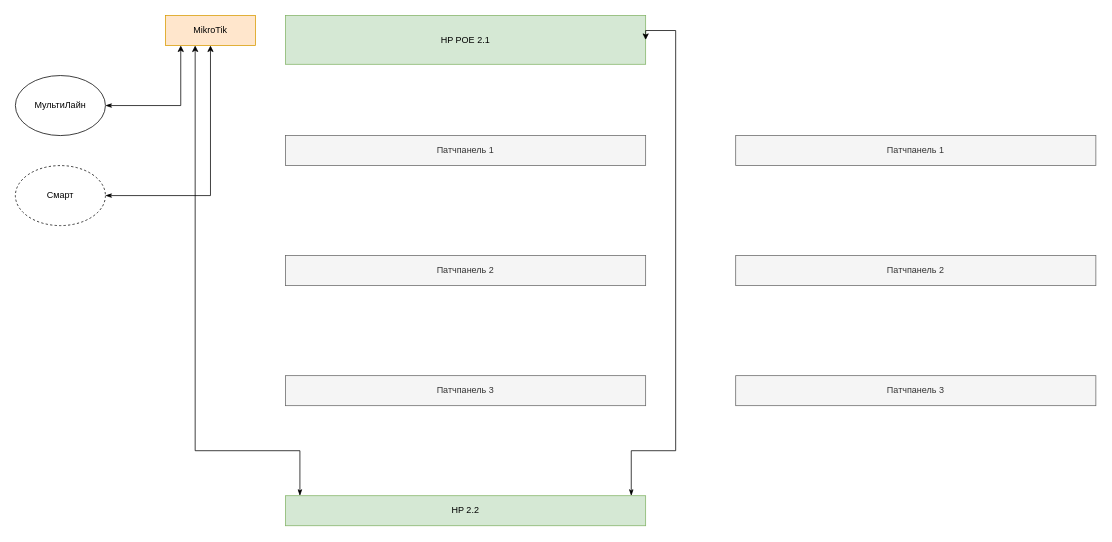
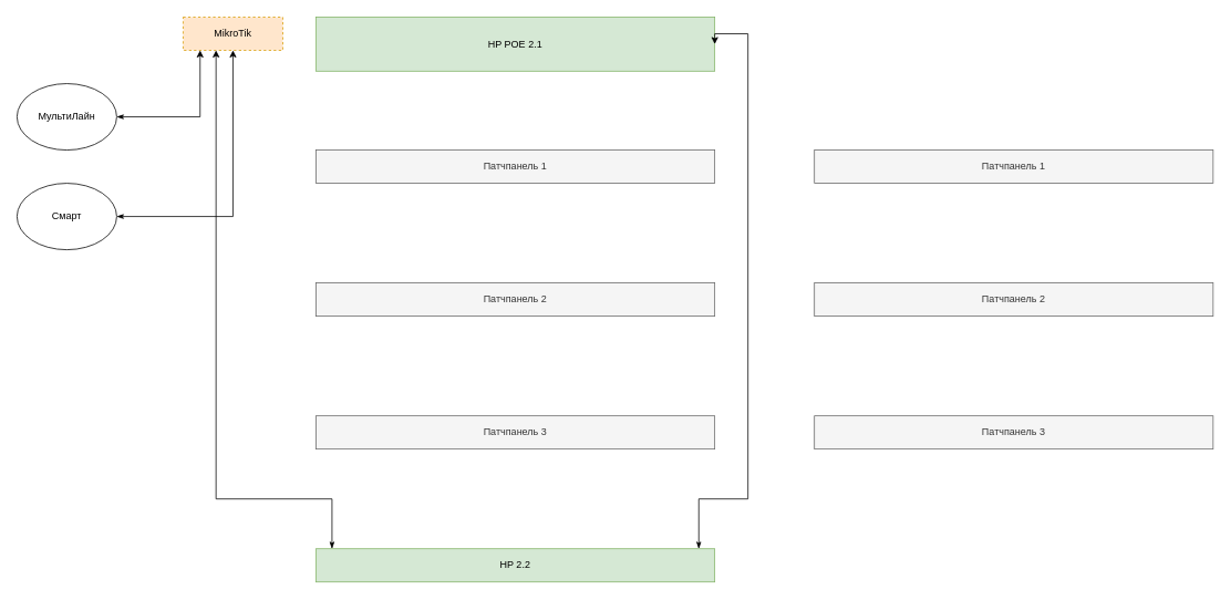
  <mxCell id="0" />
  <mxCell id="1" parent="0" />
  <mxCell id="2" value="HP POE 2.1" style="rounded=0;whiteSpace=wrap;html=1;points=[[0.08,0,0,0,0],[0.08,1,0,0,0],[0.15,0,0,0,0],[0.15,1,0,0,0],[0.23,0,0,0,0],[0.23,1,0,0,0],[0.31,0,0,0,0],[0.31,1,0,0,0],[0.38,0,0,0,0],[0.38,1,0,0,0],[0.46,0,0,0,0],[0.46,1,0,0,0],[0.54,0,0,0,0],[0.54,1,0,0,0],[0.62,0,0,0,0],[0.62,1,0,0,0],[0.69,0,0,0,0],[0.69,1,0,0,0],[0.77,0,0,0,0],[0.77,1,0,0,0],[0.85,0,0,0,0],[0.85,1,0,0,0],[0.92,0,0,0,0],[0.92,1,0,0,0],[1,0.5,0,0,0]];fillColor=#d5e8d4;strokeColor=#82b366;" vertex="1" parent="1"><mxGeometry x="380" y="20" width="480" height="65" as="geometry" /></mxCell>
  <mxCell id="3" value="Патчпанель 1" style="rounded=0;whiteSpace=wrap;html=1;points=[[0.04,0,0,0,0],[0.04,1,0,0,0],[0.08,0,0,0,0],[0.08,1,0,0,0],[0.12,0,0,0,0],[0.12,1,0,0,0],[0.16,0,0,0,0],[0.16,1,0,0,0],[0.2,0,0,0,0],[0.2,1,0,0,0],[0.24,0,0,0,0],[0.24,1,0,0,0],[0.28,0,0,0,0],[0.28,1,0,0,0],[0.32,0,0,0,0],[0.32,1,0,0,0],[0.36,0,0,0,0],[0.36,1,0,0,0],[0.4,0,0,0,0],[0.4,1,0,0,0],[0.44,0,0,0,0],[0.44,1,0,0,0],[0.48,0,0,0,0],[0.48,1,0,0,0],[0.52,0,0,0,0],[0.52,1,0,0,0],[0.56,0,0,0,0],[0.56,1,0,0,0],[0.6,0,0,0,0],[0.6,1,0,0,0],[0.64,0,0,0,0],[0.64,1,0,0,0],[0.68,0,0,0,0],[0.68,1,0,0,0],[0.72,0,0,0,0],[0.72,1,0,0,0],[0.76,0,0,0,0],[0.76,1,0,0,0],[0.8,0,0,0,0],[0.8,1,0,0,0],[0.84,0,0,0,0],[0.84,1,0,0,0],[0.88,0,0,0,0],[0.88,1,0,0,0],[0.92,0,0,0,0],[0.92,1,0,0,0],[0.96,0,0,0,0],[0.96,1,0,0,0]];fillColor=#f5f5f5;fontColor=#333333;strokeColor=#666666;" vertex="1" parent="1"><mxGeometry x="380" y="180" width="480" height="40" as="geometry" /></mxCell>
  <mxCell id="4" value="Патчпанель 2" style="rounded=0;whiteSpace=wrap;html=1;points=[[0.04,0,0,0,0],[0.04,1,0,0,0],[0.08,0,0,0,0],[0.08,1,0,0,0],[0.12,0,0,0,0],[0.12,1,0,0,0],[0.16,0,0,0,0],[0.16,1,0,0,0],[0.2,0,0,0,0],[0.2,1,0,0,0],[0.24,0,0,0,0],[0.24,1,0,0,0],[0.28,0,0,0,0],[0.28,1,0,0,0],[0.32,0,0,0,0],[0.32,1,0,0,0],[0.36,0,0,0,0],[0.36,1,0,0,0],[0.4,0,0,0,0],[0.4,1,0,0,0],[0.44,0,0,0,0],[0.44,1,0,0,0],[0.48,0,0,0,0],[0.48,1,0,0,0],[0.52,0,0,0,0],[0.52,1,0,0,0],[0.56,0,0,0,0],[0.56,1,0,0,0],[0.6,0,0,0,0],[0.6,1,0,0,0],[0.64,0,0,0,0],[0.64,1,0,0,0],[0.68,0,0,0,0],[0.68,1,0,0,0],[0.72,0,0,0,0],[0.72,1,0,0,0],[0.76,0,0,0,0],[0.76,1,0,0,0],[0.8,0,0,0,0],[0.8,1,0,0,0],[0.84,0,0,0,0],[0.84,1,0,0,0],[0.88,0,0,0,0],[0.88,1,0,0,0],[0.92,0,0,0,0],[0.92,1,0,0,0],[0.96,0,0,0,0],[0.96,1,0,0,0]];fillColor=#f5f5f5;fontColor=#333333;strokeColor=#666666;" vertex="1" parent="1"><mxGeometry x="380" y="340" width="480" height="40" as="geometry" /></mxCell>
  <mxCell id="5" value="Патчпанель 3" style="rounded=0;whiteSpace=wrap;html=1;points=[[0.04,0,0,0,0],[0.04,1,0,0,0],[0.08,0,0,0,0],[0.08,1,0,0,0],[0.12,0,0,0,0],[0.12,1,0,0,0],[0.16,0,0,0,0],[0.16,1,0,0,0],[0.2,0,0,0,0],[0.2,1,0,0,0],[0.24,0,0,0,0],[0.24,1,0,0,0],[0.28,0,0,0,0],[0.28,1,0,0,0],[0.32,0,0,0,0],[0.32,1,0,0,0],[0.36,0,0,0,0],[0.36,1,0,0,0],[0.4,0,0,0,0],[0.4,1,0,0,0],[0.44,0,0,0,0],[0.44,1,0,0,0],[0.48,0,0,0,0],[0.48,1,0,0,0],[0.52,0,0,0,0],[0.52,1,0,0,0],[0.56,0,0,0,0],[0.56,1,0,0,0],[0.6,0,0,0,0],[0.6,1,0,0,0],[0.64,0,0,0,0],[0.64,1,0,0,0],[0.68,0,0,0,0],[0.68,1,0,0,0],[0.72,0,0,0,0],[0.72,1,0,0,0],[0.76,0,0,0,0],[0.76,1,0,0,0],[0.8,0,0,0,0],[0.8,1,0,0,0],[0.84,0,0,0,0],[0.84,1,0,0,0],[0.88,0,0,0,0],[0.88,1,0,0,0],[0.92,0,0,0,0],[0.92,1,0,0,0],[0.96,0,0,0,0],[0.96,1,0,0,0]];fillColor=#f5f5f5;fontColor=#333333;strokeColor=#666666;" vertex="1" parent="1"><mxGeometry x="380" y="500" width="480" height="40" as="geometry" /></mxCell>
  <mxCell id="6" style="edgeStyle=orthogonalEdgeStyle;rounded=0;orthogonalLoop=1;jettySize=auto;html=1;exitX=0.04;exitY=0;exitDx=0;exitDy=0;exitPerimeter=0;entryX=0.33;entryY=1;entryDx=0;entryDy=0;entryPerimeter=0;startArrow=classicThin;startFill=1;" edge="1" parent="1" source="8" target="9"><mxGeometry relative="1" as="geometry"><Array as="points"><mxPoint x="399" y="600" /><mxPoint x="260" y="600" /></Array></mxGeometry></mxCell>
  <mxCell id="7" style="edgeStyle=orthogonalEdgeStyle;rounded=0;orthogonalLoop=1;jettySize=auto;html=1;exitX=0.96;exitY=0;exitDx=0;exitDy=0;exitPerimeter=0;startArrow=classicThin;startFill=1;entryX=1;entryY=0.5;entryDx=0;entryDy=0;entryPerimeter=0;" edge="1" parent="1" source="8" target="2"><mxGeometry relative="1" as="geometry"><mxPoint x="960" y="240" as="targetPoint" /><Array as="points"><mxPoint x="841" y="600" /><mxPoint x="900" y="600" /><mxPoint x="900" y="40" /></Array></mxGeometry></mxCell>
  <mxCell id="8" value="HP 2.2" style="rounded=0;whiteSpace=wrap;html=1;points=[[0.04,0,0,0,0],[0.04,1,0,0,0],[0.08,0,0,0,0],[0.08,1,0,0,0],[0.12,0,0,0,0],[0.12,1,0,0,0],[0.16,0,0,0,0],[0.16,1,0,0,0],[0.2,0,0,0,0],[0.2,1,0,0,0],[0.24,0,0,0,0],[0.24,1,0,0,0],[0.28,0,0,0,0],[0.28,1,0,0,0],[0.32,0,0,0,0],[0.32,1,0,0,0],[0.36,0,0,0,0],[0.36,1,0,0,0],[0.4,0,0,0,0],[0.4,1,0,0,0],[0.44,0,0,0,0],[0.44,1,0,0,0],[0.48,0,0,0,0],[0.48,1,0,0,0],[0.52,0,0,0,0],[0.52,1,0,0,0],[0.56,0,0,0,0],[0.56,1,0,0,0],[0.6,0,0,0,0],[0.6,1,0,0,0],[0.64,0,0,0,0],[0.64,1,0,0,0],[0.68,0,0,0,0],[0.68,1,0,0,0],[0.72,0,0,0,0],[0.72,1,0,0,0],[0.76,0,0,0,0],[0.76,1,0,0,0],[0.8,0,0,0,0],[0.8,1,0,0,0],[0.84,0,0,0,0],[0.84,1,0,0,0],[0.88,0,0,0,0],[0.88,1,0,0,0],[0.92,0,0,0,0],[0.92,1,0,0,0],[0.96,0,0,0,0],[0.96,1,0,0,0]];fillColor=#d5e8d4;strokeColor=#82b366;" vertex="1" parent="1"><mxGeometry x="380" y="660" width="480" height="40" as="geometry" /></mxCell>
- <mxCell id="9" value="MikroTik" style="rounded=0;whiteSpace=wrap;html=1;points=[[0.17,1,0,0,0],[0.33,1,0,0,0],[0.5,1,0,0,0],[0.67,1,0,0,0],[0.83,1,0,0,0]];fillColor=#ffe6cc;strokeColor=#d79b00;" vertex="1" parent="1"><mxGeometry x="220" y="20" width="120" height="40" as="geometry" /></mxCell>
+ <mxCell id="9" value="MikroTik" style="rounded=0;whiteSpace=wrap;html=1;points=[[0.17,1,0,0,0],[0.33,1,0,0,0],[0.5,1,0,0,0],[0.67,1,0,0,0],[0.83,1,0,0,0]];fillColor=#ffe6cc;strokeColor=#d79b00;dashed=1;" vertex="1" parent="1"><mxGeometry x="220" y="20" width="120" height="40" as="geometry" /></mxCell>
  <mxCell id="10" style="edgeStyle=orthogonalEdgeStyle;rounded=0;orthogonalLoop=1;jettySize=auto;html=1;exitX=1;exitY=0.5;exitDx=0;exitDy=0;entryX=0.17;entryY=1;entryDx=0;entryDy=0;entryPerimeter=0;startArrow=classicThin;startFill=1;" edge="1" parent="1" source="11" target="9"><mxGeometry relative="1" as="geometry" /></mxCell>
  <mxCell id="11" value="МультиЛайн" style="ellipse;whiteSpace=wrap;html=1;" vertex="1" parent="1"><mxGeometry x="20" y="100" width="120" height="80" as="geometry" /></mxCell>
  <mxCell id="12" style="edgeStyle=orthogonalEdgeStyle;rounded=0;orthogonalLoop=1;jettySize=auto;html=1;exitX=1;exitY=0.5;exitDx=0;exitDy=0;entryX=0.5;entryY=1;entryDx=0;entryDy=0;entryPerimeter=0;startArrow=classicThin;startFill=1;" edge="1" parent="1" source="13" target="9"><mxGeometry relative="1" as="geometry" /></mxCell>
- <mxCell id="13" value="Смарт" style="ellipse;whiteSpace=wrap;html=1;dashed=1;" vertex="1" parent="1"><mxGeometry x="20" y="220" width="120" height="80" as="geometry" /></mxCell>
+ <mxCell id="13" value="Смарт" style="ellipse;whiteSpace=wrap;html=1;" vertex="1" parent="1"><mxGeometry x="20" y="220" width="120" height="80" as="geometry" /></mxCell>
  <mxCell id="14" value="Патчпанель 1" style="rounded=0;whiteSpace=wrap;html=1;points=[[0.04,0,0,0,0],[0.04,1,0,0,0],[0.08,0,0,0,0],[0.08,1,0,0,0],[0.12,0,0,0,0],[0.12,1,0,0,0],[0.16,0,0,0,0],[0.16,1,0,0,0],[0.2,0,0,0,0],[0.2,1,0,0,0],[0.24,0,0,0,0],[0.24,1,0,0,0],[0.28,0,0,0,0],[0.28,1,0,0,0],[0.32,0,0,0,0],[0.32,1,0,0,0],[0.36,0,0,0,0],[0.36,1,0,0,0],[0.4,0,0,0,0],[0.4,1,0,0,0],[0.44,0,0,0,0],[0.44,1,0,0,0],[0.48,0,0,0,0],[0.48,1,0,0,0],[0.52,0,0,0,0],[0.52,1,0,0,0],[0.56,0,0,0,0],[0.56,1,0,0,0],[0.6,0,0,0,0],[0.6,1,0,0,0],[0.64,0,0,0,0],[0.64,1,0,0,0],[0.68,0,0,0,0],[0.68,1,0,0,0],[0.72,0,0,0,0],[0.72,1,0,0,0],[0.76,0,0,0,0],[0.76,1,0,0,0],[0.8,0,0,0,0],[0.8,1,0,0,0],[0.84,0,0,0,0],[0.84,1,0,0,0],[0.88,0,0,0,0],[0.88,1,0,0,0],[0.92,0,0,0,0],[0.92,1,0,0,0],[0.96,0,0,0,0],[0.96,1,0,0,0]];fillColor=#f5f5f5;fontColor=#333333;strokeColor=#666666;" vertex="1" parent="1"><mxGeometry x="980" y="180" width="480" height="40" as="geometry" /></mxCell>
  <mxCell id="15" value="Патчпанель 2" style="rounded=0;whiteSpace=wrap;html=1;points=[[0.04,0,0,0,0],[0.04,1,0,0,0],[0.08,0,0,0,0],[0.08,1,0,0,0],[0.12,0,0,0,0],[0.12,1,0,0,0],[0.16,0,0,0,0],[0.16,1,0,0,0],[0.2,0,0,0,0],[0.2,1,0,0,0],[0.24,0,0,0,0],[0.24,1,0,0,0],[0.28,0,0,0,0],[0.28,1,0,0,0],[0.32,0,0,0,0],[0.32,1,0,0,0],[0.36,0,0,0,0],[0.36,1,0,0,0],[0.4,0,0,0,0],[0.4,1,0,0,0],[0.44,0,0,0,0],[0.44,1,0,0,0],[0.48,0,0,0,0],[0.48,1,0,0,0],[0.52,0,0,0,0],[0.52,1,0,0,0],[0.56,0,0,0,0],[0.56,1,0,0,0],[0.6,0,0,0,0],[0.6,1,0,0,0],[0.64,0,0,0,0],[0.64,1,0,0,0],[0.68,0,0,0,0],[0.68,1,0,0,0],[0.72,0,0,0,0],[0.72,1,0,0,0],[0.76,0,0,0,0],[0.76,1,0,0,0],[0.8,0,0,0,0],[0.8,1,0,0,0],[0.84,0,0,0,0],[0.84,1,0,0,0],[0.88,0,0,0,0],[0.88,1,0,0,0],[0.92,0,0,0,0],[0.92,1,0,0,0],[0.96,0,0,0,0],[0.96,1,0,0,0]];fillColor=#f5f5f5;fontColor=#333333;strokeColor=#666666;" vertex="1" parent="1"><mxGeometry x="980" y="340" width="480" height="40" as="geometry" /></mxCell>
  <mxCell id="16" value="Патчпанель 3" style="rounded=0;whiteSpace=wrap;html=1;points=[[0.04,0,0,0,0],[0.04,1,0,0,0],[0.08,0,0,0,0],[0.08,1,0,0,0],[0.12,0,0,0,0],[0.12,1,0,0,0],[0.16,0,0,0,0],[0.16,1,0,0,0],[0.2,0,0,0,0],[0.2,1,0,0,0],[0.24,0,0,0,0],[0.24,1,0,0,0],[0.28,0,0,0,0],[0.28,1,0,0,0],[0.32,0,0,0,0],[0.32,1,0,0,0],[0.36,0,0,0,0],[0.36,1,0,0,0],[0.4,0,0,0,0],[0.4,1,0,0,0],[0.44,0,0,0,0],[0.44,1,0,0,0],[0.48,0,0,0,0],[0.48,1,0,0,0],[0.52,0,0,0,0],[0.52,1,0,0,0],[0.56,0,0,0,0],[0.56,1,0,0,0],[0.6,0,0,0,0],[0.6,1,0,0,0],[0.64,0,0,0,0],[0.64,1,0,0,0],[0.68,0,0,0,0],[0.68,1,0,0,0],[0.72,0,0,0,0],[0.72,1,0,0,0],[0.76,0,0,0,0],[0.76,1,0,0,0],[0.8,0,0,0,0],[0.8,1,0,0,0],[0.84,0,0,0,0],[0.84,1,0,0,0],[0.88,0,0,0,0],[0.88,1,0,0,0],[0.92,0,0,0,0],[0.92,1,0,0,0],[0.96,0,0,0,0],[0.96,1,0,0,0]];fillColor=#f5f5f5;fontColor=#333333;strokeColor=#666666;" vertex="1" parent="1"><mxGeometry x="980" y="500" width="480" height="40" as="geometry" /></mxCell>
